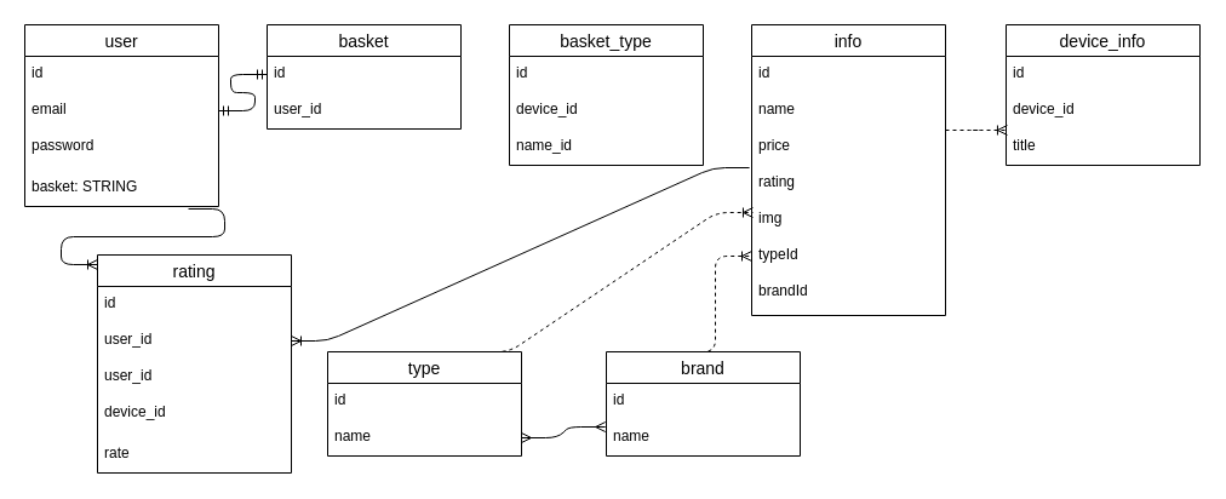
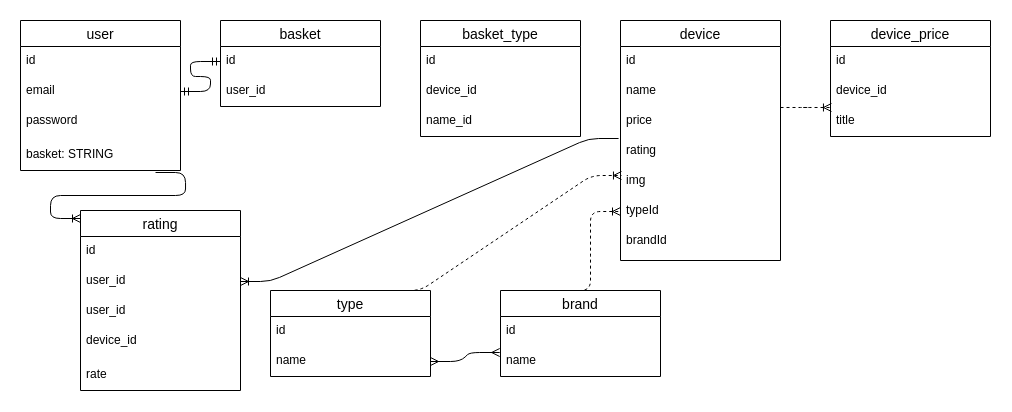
  <mxCell id="0" />
  <mxCell id="1" parent="0" />
  <mxCell id="2" value="user" style="swimlane;fontStyle=0;childLayout=stackLayout;horizontal=1;startSize=26;horizontalStack=0;resizeParent=1;resizeParentMax=0;resizeLast=0;collapsible=1;marginBottom=0;align=center;fontSize=14;" vertex="1" parent="1"><mxGeometry x="20" y="20" width="160" height="150" as="geometry" /></mxCell>
  <mxCell id="3" value="id" style="text;strokeColor=none;fillColor=none;spacingLeft=4;spacingRight=4;overflow=hidden;rotatable=0;points=[[0,0.5],[1,0.5]];portConstraint=eastwest;fontSize=12;" vertex="1" parent="2"><mxGeometry y="26" width="160" height="30" as="geometry" /></mxCell>
  <mxCell id="4" value="email" style="text;strokeColor=none;fillColor=none;spacingLeft=4;spacingRight=4;overflow=hidden;rotatable=0;points=[[0,0.5],[1,0.5]];portConstraint=eastwest;fontSize=12;" vertex="1" parent="2"><mxGeometry y="56" width="160" height="30" as="geometry" /></mxCell>
  <mxCell id="5" value="password" style="text;strokeColor=none;fillColor=none;spacingLeft=4;spacingRight=4;overflow=hidden;rotatable=0;points=[[0,0.5],[1,0.5]];portConstraint=eastwest;fontSize=12;" vertex="1" parent="2"><mxGeometry y="86" width="160" height="34" as="geometry" /></mxCell>
  <mxCell id="6" value="basket: STRING" style="text;strokeColor=none;fillColor=none;spacingLeft=4;spacingRight=4;overflow=hidden;rotatable=0;points=[[0,0.5],[1,0.5]];portConstraint=eastwest;fontSize=12;" vertex="1" parent="2"><mxGeometry y="120" width="160" height="30" as="geometry" /></mxCell>
  <mxCell id="7" value="basket" style="swimlane;fontStyle=0;childLayout=stackLayout;horizontal=1;startSize=26;horizontalStack=0;resizeParent=1;resizeParentMax=0;resizeLast=0;collapsible=1;marginBottom=0;align=center;fontSize=14;" vertex="1" parent="1"><mxGeometry x="220" y="20" width="160" height="86" as="geometry" /></mxCell>
  <mxCell id="8" value="id" style="text;strokeColor=none;fillColor=none;spacingLeft=4;spacingRight=4;overflow=hidden;rotatable=0;points=[[0,0.5],[1,0.5]];portConstraint=eastwest;fontSize=12;" vertex="1" parent="7"><mxGeometry y="26" width="160" height="30" as="geometry" /></mxCell>
  <mxCell id="9" value="user_id" style="text;strokeColor=none;fillColor=none;spacingLeft=4;spacingRight=4;overflow=hidden;rotatable=0;points=[[0,0.5],[1,0.5]];portConstraint=eastwest;fontSize=12;" vertex="1" parent="7"><mxGeometry y="56" width="160" height="30" as="geometry" /></mxCell>
  <mxCell id="10" value="" style="edgeStyle=entityRelationEdgeStyle;fontSize=12;html=1;endArrow=ERmandOne;startArrow=ERmandOne;exitX=1;exitY=0.5;exitDx=0;exitDy=0;entryX=0;entryY=0.5;entryDx=0;entryDy=0;" edge="1" parent="1" source="4" target="8"><mxGeometry width="100" height="100" relative="1" as="geometry"><mxPoint x="400" y="280" as="sourcePoint" /><mxPoint x="500" y="180" as="targetPoint" /></mxGeometry></mxCell>
- <mxCell id="11" value="info" style="swimlane;fontStyle=0;childLayout=stackLayout;horizontal=1;startSize=26;horizontalStack=0;resizeParent=1;resizeParentMax=0;resizeLast=0;collapsible=1;marginBottom=0;align=center;fontSize=14;" vertex="1" parent="1"><mxGeometry x="620" y="20" width="160" height="240" as="geometry" /></mxCell>
+ <mxCell id="11" value="device" style="swimlane;fontStyle=0;childLayout=stackLayout;horizontal=1;startSize=26;horizontalStack=0;resizeParent=1;resizeParentMax=0;resizeLast=0;collapsible=1;marginBottom=0;align=center;fontSize=14;" vertex="1" parent="1"><mxGeometry x="620" y="20" width="160" height="240" as="geometry" /></mxCell>
  <mxCell id="12" value="id" style="text;strokeColor=none;fillColor=none;spacingLeft=4;spacingRight=4;overflow=hidden;rotatable=0;points=[[0,0.5],[1,0.5]];portConstraint=eastwest;fontSize=12;" vertex="1" parent="11"><mxGeometry y="26" width="160" height="30" as="geometry" /></mxCell>
  <mxCell id="13" value="name" style="text;strokeColor=none;fillColor=none;spacingLeft=4;spacingRight=4;overflow=hidden;rotatable=0;points=[[0,0.5],[1,0.5]];portConstraint=eastwest;fontSize=12;" vertex="1" parent="11"><mxGeometry y="56" width="160" height="30" as="geometry" /></mxCell>
  <mxCell id="14" value="price" style="text;strokeColor=none;fillColor=none;spacingLeft=4;spacingRight=4;overflow=hidden;rotatable=0;points=[[0,0.5],[1,0.5]];portConstraint=eastwest;fontSize=12;" vertex="1" parent="11"><mxGeometry y="86" width="160" height="30" as="geometry" /></mxCell>
  <mxCell id="15" value="rating" style="text;strokeColor=none;fillColor=none;spacingLeft=4;spacingRight=4;overflow=hidden;rotatable=0;points=[[0,0.5],[1,0.5]];portConstraint=eastwest;fontSize=12;" vertex="1" parent="11"><mxGeometry y="116" width="160" height="30" as="geometry" /></mxCell>
  <mxCell id="16" value="img" style="text;strokeColor=none;fillColor=none;spacingLeft=4;spacingRight=4;overflow=hidden;rotatable=0;points=[[0,0.5],[1,0.5]];portConstraint=eastwest;fontSize=12;" vertex="1" parent="11"><mxGeometry y="146" width="160" height="30" as="geometry" /></mxCell>
  <mxCell id="17" value="typeId" style="text;strokeColor=none;fillColor=none;spacingLeft=4;spacingRight=4;overflow=hidden;rotatable=0;points=[[0,0.5],[1,0.5]];portConstraint=eastwest;fontSize=12;" vertex="1" parent="11"><mxGeometry y="176" width="160" height="30" as="geometry" /></mxCell>
  <mxCell id="18" value="brandId" style="text;strokeColor=none;fillColor=none;spacingLeft=4;spacingRight=4;overflow=hidden;rotatable=0;points=[[0,0.5],[1,0.5]];portConstraint=eastwest;fontSize=12;" vertex="1" parent="11"><mxGeometry y="206" width="160" height="34" as="geometry" /></mxCell>
  <mxCell id="19" value="type" style="swimlane;fontStyle=0;childLayout=stackLayout;horizontal=1;startSize=26;horizontalStack=0;resizeParent=1;resizeParentMax=0;resizeLast=0;collapsible=1;marginBottom=0;align=center;fontSize=14;" vertex="1" parent="1"><mxGeometry x="270" y="290" width="160" height="86" as="geometry" /></mxCell>
  <mxCell id="20" value="id" style="text;strokeColor=none;fillColor=none;spacingLeft=4;spacingRight=4;overflow=hidden;rotatable=0;points=[[0,0.5],[1,0.5]];portConstraint=eastwest;fontSize=12;" vertex="1" parent="19"><mxGeometry y="26" width="160" height="30" as="geometry" /></mxCell>
  <mxCell id="21" value="name" style="text;strokeColor=none;fillColor=none;spacingLeft=4;spacingRight=4;overflow=hidden;rotatable=0;points=[[0,0.5],[1,0.5]];portConstraint=eastwest;fontSize=12;" vertex="1" parent="19"><mxGeometry y="56" width="160" height="30" as="geometry" /></mxCell>
  <mxCell id="22" value="brand" style="swimlane;fontStyle=0;childLayout=stackLayout;horizontal=1;startSize=26;horizontalStack=0;resizeParent=1;resizeParentMax=0;resizeLast=0;collapsible=1;marginBottom=0;align=center;fontSize=14;" vertex="1" parent="1"><mxGeometry x="500" y="290" width="160" height="86" as="geometry" /></mxCell>
  <mxCell id="23" value="id" style="text;strokeColor=none;fillColor=none;spacingLeft=4;spacingRight=4;overflow=hidden;rotatable=0;points=[[0,0.5],[1,0.5]];portConstraint=eastwest;fontSize=12;" vertex="1" parent="22"><mxGeometry y="26" width="160" height="30" as="geometry" /></mxCell>
  <mxCell id="24" value="name" style="text;strokeColor=none;fillColor=none;spacingLeft=4;spacingRight=4;overflow=hidden;rotatable=0;points=[[0,0.5],[1,0.5]];portConstraint=eastwest;fontSize=12;" vertex="1" parent="22"><mxGeometry y="56" width="160" height="30" as="geometry" /></mxCell>
  <mxCell id="25" value="" style="edgeStyle=entityRelationEdgeStyle;fontSize=12;html=1;endArrow=ERoneToMany;exitX=0.75;exitY=0;exitDx=0;exitDy=0;entryX=0.006;entryY=0.3;entryDx=0;entryDy=0;entryPerimeter=0;dashed=1;" edge="1" parent="1" source="19" target="16"><mxGeometry width="100" height="100" relative="1" as="geometry"><mxPoint x="263" y="310" as="sourcePoint" /><mxPoint x="420" y="140" as="targetPoint" /></mxGeometry></mxCell>
  <mxCell id="26" value="" style="edgeStyle=entityRelationEdgeStyle;fontSize=12;html=1;endArrow=ERoneToMany;entryX=0;entryY=0.5;entryDx=0;entryDy=0;exitX=0.375;exitY=0;exitDx=0;exitDy=0;exitPerimeter=0;dashed=1;" edge="1" parent="1" source="22" target="17"><mxGeometry width="100" height="100" relative="1" as="geometry"><mxPoint x="370" y="243" as="sourcePoint" /><mxPoint x="540" y="250" as="targetPoint" /></mxGeometry></mxCell>
  <mxCell id="27" value="" style="edgeStyle=entityRelationEdgeStyle;fontSize=12;html=1;endArrow=ERmany;startArrow=ERmany;entryX=-0.005;entryY=0.2;entryDx=0;entryDy=0;entryPerimeter=0;" edge="1" parent="1" source="21" target="24"><mxGeometry width="100" height="100" relative="1" as="geometry"><mxPoint x="431" y="352" as="sourcePoint" /><mxPoint x="496" y="348" as="targetPoint" /></mxGeometry></mxCell>
  <mxCell id="28" value="basket_type" style="swimlane;fontStyle=0;childLayout=stackLayout;horizontal=1;startSize=26;horizontalStack=0;resizeParent=1;resizeParentMax=0;resizeLast=0;collapsible=1;marginBottom=0;align=center;fontSize=14;" vertex="1" parent="1"><mxGeometry x="420" y="20" width="160" height="116" as="geometry" /></mxCell>
  <mxCell id="29" value="id" style="text;strokeColor=none;fillColor=none;spacingLeft=4;spacingRight=4;overflow=hidden;rotatable=0;points=[[0,0.5],[1,0.5]];portConstraint=eastwest;fontSize=12;" vertex="1" parent="28"><mxGeometry y="26" width="160" height="30" as="geometry" /></mxCell>
  <mxCell id="30" value="device_id" style="text;strokeColor=none;fillColor=none;spacingLeft=4;spacingRight=4;overflow=hidden;rotatable=0;points=[[0,0.5],[1,0.5]];portConstraint=eastwest;fontSize=12;" vertex="1" parent="28"><mxGeometry y="56" width="160" height="30" as="geometry" /></mxCell>
  <mxCell id="31" value="name_id" style="text;strokeColor=none;fillColor=none;spacingLeft=4;spacingRight=4;overflow=hidden;rotatable=0;points=[[0,0.5],[1,0.5]];portConstraint=eastwest;fontSize=12;" vertex="1" parent="28"><mxGeometry y="86" width="160" height="30" as="geometry" /></mxCell>
  <mxCell id="32" value="rating" style="swimlane;fontStyle=0;childLayout=stackLayout;horizontal=1;startSize=26;horizontalStack=0;resizeParent=1;resizeParentMax=0;resizeLast=0;collapsible=1;marginBottom=0;align=center;fontSize=14;" vertex="1" parent="1"><mxGeometry x="80" y="210" width="160" height="180" as="geometry" /></mxCell>
  <mxCell id="33" value="id" style="text;strokeColor=none;fillColor=none;spacingLeft=4;spacingRight=4;overflow=hidden;rotatable=0;points=[[0,0.5],[1,0.5]];portConstraint=eastwest;fontSize=12;" vertex="1" parent="32"><mxGeometry y="26" width="160" height="30" as="geometry" /></mxCell>
  <mxCell id="34" value="user_id" style="text;strokeColor=none;fillColor=none;spacingLeft=4;spacingRight=4;overflow=hidden;rotatable=0;points=[[0,0.5],[1,0.5]];portConstraint=eastwest;fontSize=12;" vertex="1" parent="32"><mxGeometry y="56" width="160" height="30" as="geometry" /></mxCell>
  <mxCell id="35" value="user_id" style="text;strokeColor=none;fillColor=none;spacingLeft=4;spacingRight=4;overflow=hidden;rotatable=0;points=[[0,0.5],[1,0.5]];portConstraint=eastwest;fontSize=12;" vertex="1" parent="32"><mxGeometry y="86" width="160" height="30" as="geometry" /></mxCell>
  <mxCell id="36" value="device_id" style="text;strokeColor=none;fillColor=none;spacingLeft=4;spacingRight=4;overflow=hidden;rotatable=0;points=[[0,0.5],[1,0.5]];portConstraint=eastwest;fontSize=12;" vertex="1" parent="32"><mxGeometry y="116" width="160" height="34" as="geometry" /></mxCell>
  <mxCell id="37" value="rate" style="text;strokeColor=none;fillColor=none;spacingLeft=4;spacingRight=4;overflow=hidden;rotatable=0;points=[[0,0.5],[1,0.5]];portConstraint=eastwest;fontSize=12;" vertex="1" parent="32"><mxGeometry y="150" width="160" height="30" as="geometry" /></mxCell>
  <mxCell id="38" value="" style="edgeStyle=entityRelationEdgeStyle;fontSize=12;html=1;endArrow=ERoneToMany;exitX=0.844;exitY=1.067;exitDx=0;exitDy=0;exitPerimeter=0;" edge="1" parent="1" source="6"><mxGeometry width="100" height="100" relative="1" as="geometry"><mxPoint x="330" y="250" as="sourcePoint" /><mxPoint x="80" y="218" as="targetPoint" /></mxGeometry></mxCell>
  <mxCell id="39" value="" style="edgeStyle=entityRelationEdgeStyle;fontSize=12;html=1;endArrow=ERoneToMany;entryX=1;entryY=0.5;entryDx=0;entryDy=0;exitX=-0.012;exitY=0.067;exitDx=0;exitDy=0;exitPerimeter=0;" edge="1" parent="1" source="15" target="34"><mxGeometry width="100" height="100" relative="1" as="geometry"><mxPoint x="330" y="250" as="sourcePoint" /><mxPoint x="430" y="150" as="targetPoint" /></mxGeometry></mxCell>
- <mxCell id="40" value="device_info" style="swimlane;fontStyle=0;childLayout=stackLayout;horizontal=1;startSize=26;horizontalStack=0;resizeParent=1;resizeParentMax=0;resizeLast=0;collapsible=1;marginBottom=0;align=center;fontSize=14;" vertex="1" parent="1"><mxGeometry x="830" y="20" width="160" height="116" as="geometry" /></mxCell>
+ <mxCell id="40" value="device_price" style="swimlane;fontStyle=0;childLayout=stackLayout;horizontal=1;startSize=26;horizontalStack=0;resizeParent=1;resizeParentMax=0;resizeLast=0;collapsible=1;marginBottom=0;align=center;fontSize=14;" vertex="1" parent="1"><mxGeometry x="830" y="20" width="160" height="116" as="geometry" /></mxCell>
  <mxCell id="41" value="id" style="text;strokeColor=none;fillColor=none;spacingLeft=4;spacingRight=4;overflow=hidden;rotatable=0;points=[[0,0.5],[1,0.5]];portConstraint=eastwest;fontSize=12;" vertex="1" parent="40"><mxGeometry y="26" width="160" height="30" as="geometry" /></mxCell>
  <mxCell id="42" value="device_id" style="text;strokeColor=none;fillColor=none;spacingLeft=4;spacingRight=4;overflow=hidden;rotatable=0;points=[[0,0.5],[1,0.5]];portConstraint=eastwest;fontSize=12;" vertex="1" parent="40"><mxGeometry y="56" width="160" height="30" as="geometry" /></mxCell>
  <mxCell id="43" value="title" style="text;strokeColor=none;fillColor=none;spacingLeft=4;spacingRight=4;overflow=hidden;rotatable=0;points=[[0,0.5],[1,0.5]];portConstraint=eastwest;fontSize=12;" vertex="1" parent="40"><mxGeometry y="86" width="160" height="30" as="geometry" /></mxCell>
  <mxCell id="44" value="" style="edgeStyle=entityRelationEdgeStyle;fontSize=12;html=1;endArrow=ERoneToMany;exitX=1;exitY=0.033;exitDx=0;exitDy=0;exitPerimeter=0;entryX=0.006;entryY=0.033;entryDx=0;entryDy=0;entryPerimeter=0;dashed=1;" edge="1" parent="1" source="14" target="43"><mxGeometry width="100" height="100" relative="1" as="geometry"><mxPoint x="630" y="250" as="sourcePoint" /><mxPoint x="826" y="121" as="targetPoint" /></mxGeometry></mxCell>
